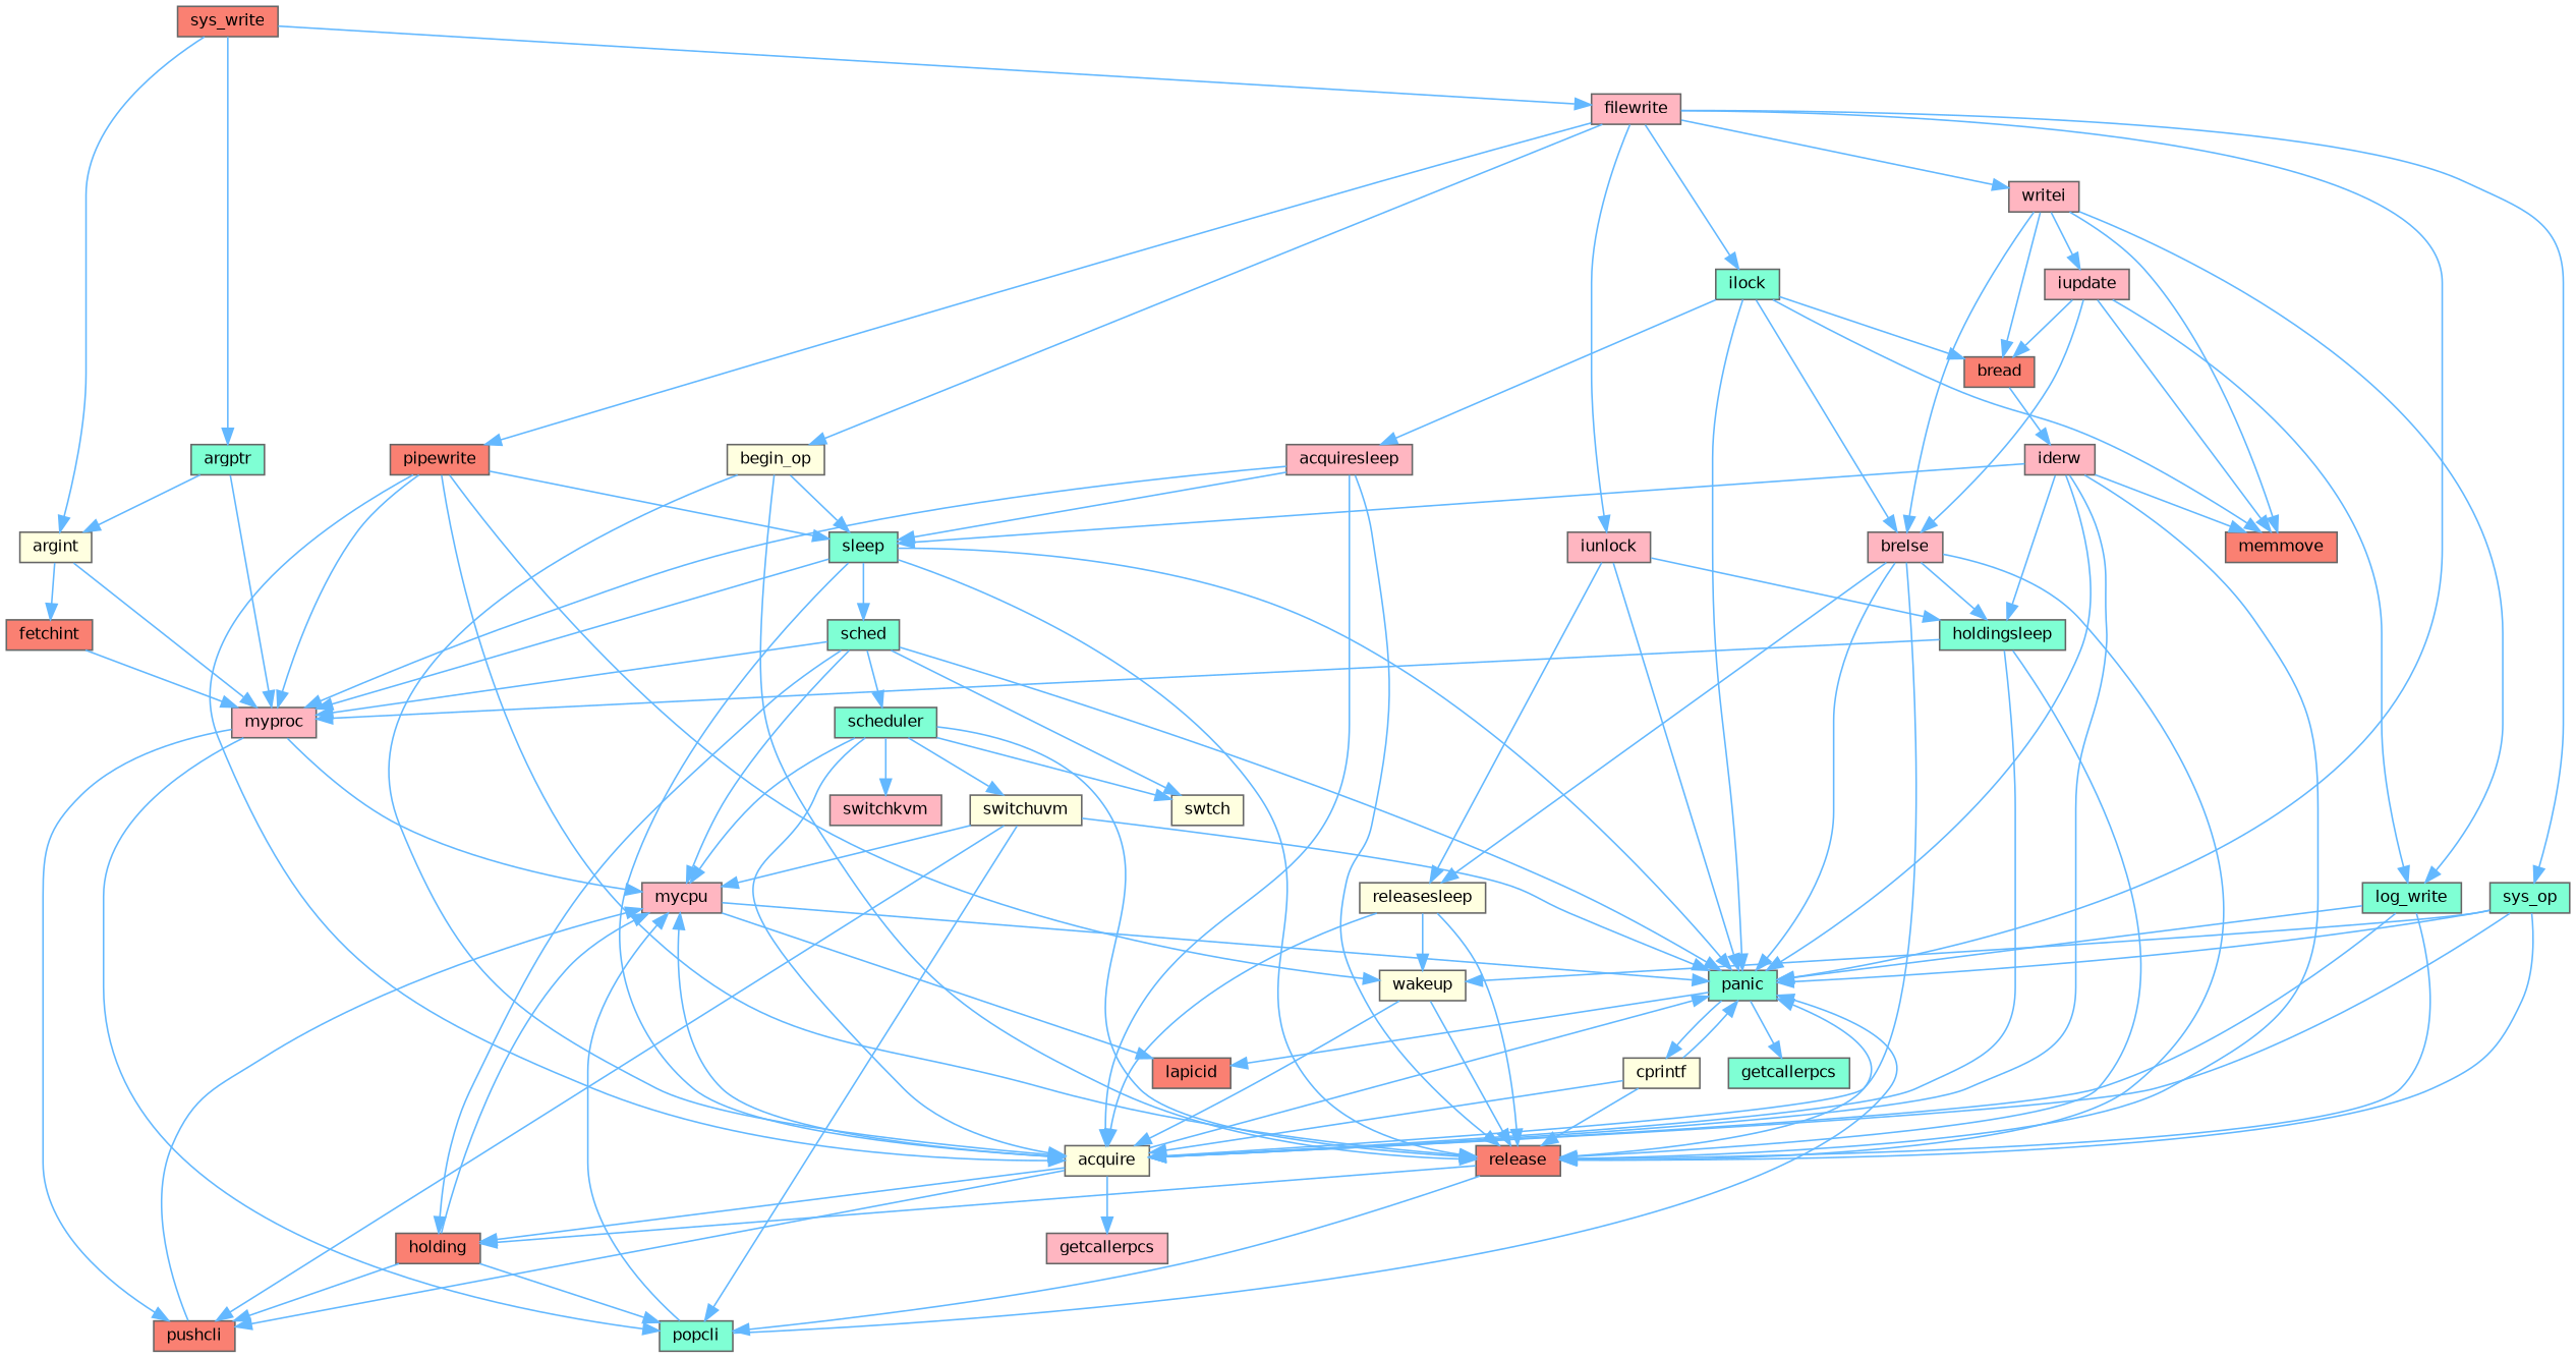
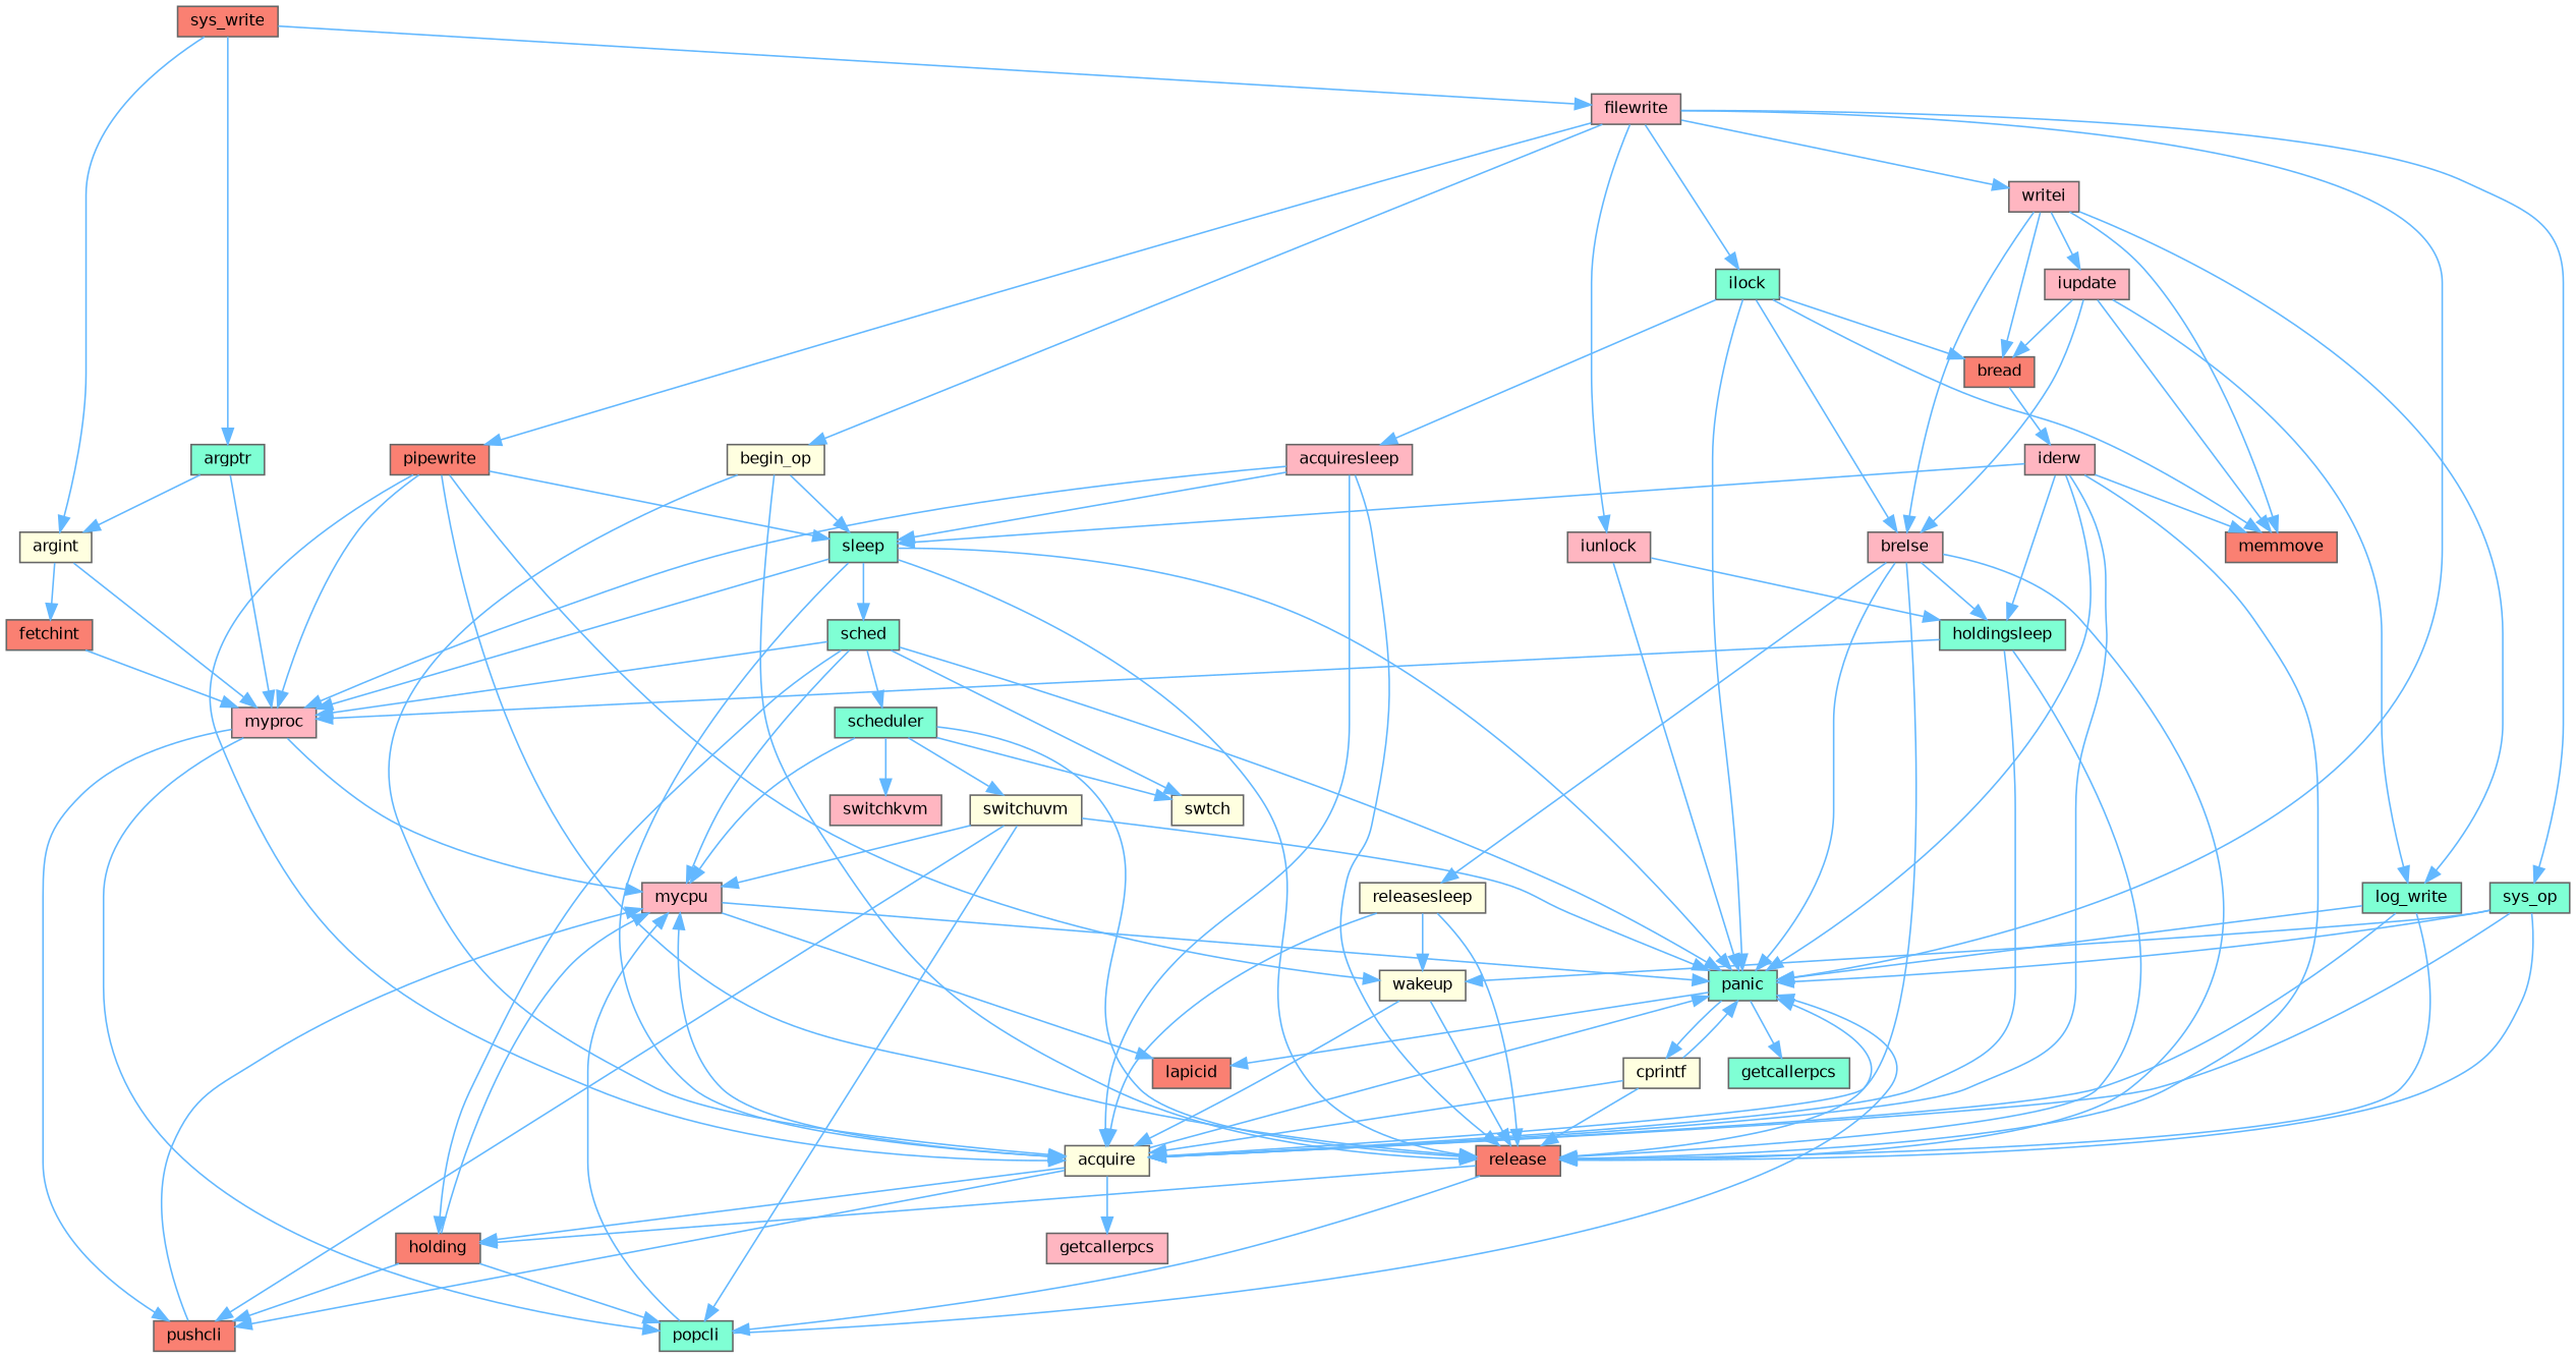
  digraph {
    rankdir=TB
    node [color=grey40 fillcolor=aquamarine fontname=Helvetica fontsize=10 shape=box style=filled]
    edge [color=steelblue1 fontname=Helvetica fontsize=10 labelfontname=Helvetica labelfontsize=10 style=solid]
    n1 [color=gray40 fillcolor=salmon fontcolor=black height=0.2 label=sys_write width=0.4]
    n2 [fillcolor=lightyellow height=0.2 label=argint width=0.4]
    n3 [height=0.2 label=argptr width=0.4]
    n4 [fillcolor=lightpink height=0.2 label=filewrite width=0.4]
    n5 [fillcolor=salmon height=0.2 label=fetchint width=0.4]
    n6 [fillcolor=lightpink height=0.2 label=myproc width=0.4]
    n7 [height=0.2 label=panic width=0.4]
    n8 [fillcolor=lightyellow height=0.2 label=begin_op width=0.4]
    n9 [height=0.2 label=sys_op width=0.4]
    n10 [height=0.2 label=ilock width=0.4]
    n11 [fillcolor=lightpink height=0.2 label=iunlock width=0.4]
    n12 [fillcolor=salmon height=0.2 label=pipewrite width=0.4]
    n13 [fillcolor=lightpink height=0.2 label=writei width=0.4]
    n14 [fillcolor=lightpink height=0.2 label=mycpu width=0.4]
    n15 [height=0.2 label=popcli width=0.4]
    n16 [fillcolor=salmon height=0.2 label=pushcli width=0.4]
    n17 [fillcolor=salmon height=0.2 label=lapicid width=0.4]
    n18 [fillcolor=lightyellow height=0.2 label=cprintf width=0.4]
    n19 [height=0.2 label=getcallerpcs width=0.4]
    n20 [fillcolor=lightyellow height=0.2 label=acquire width=0.4]
    n21 [fillcolor=salmon height=0.2 label=release width=0.4]
    n22 [fillcolor=lightpink height=0.2 label=getcallerpcs width=0.4]
    n23 [fillcolor=salmon height=0.2 label=holding width=0.4]
    n24 [height=0.2 label=sleep width=0.4]
    n25 [fillcolor=lightyellow height=0.2 label=wakeup width=0.4]
    n26 [fillcolor=lightpink height=0.2 label=acquiresleep width=0.4]
    n27 [fillcolor=salmon height=0.2 label=bread width=0.4]
    n28 [fillcolor=salmon height=0.2 label=memmove width=0.4]
    n29 [fillcolor=lightpink height=0.2 label=brelse width=0.4]
    n30 [height=0.2 label=holdingsleep width=0.4]
    n31 [fillcolor=lightyellow height=0.2 label=releasesleep width=0.4]
    n32 [fillcolor=lightpink height=0.2 label=iupdate width=0.4]
    n33 [height=0.2 label=log_write width=0.4]
    n34 [height=0.2 label=sched width=0.4]
    n35 [height=0.2 label=scheduler width=0.4]
    n36 [fillcolor=lightyellow height=0.2 label=swtch width=0.4]
    n37 [fillcolor=lightpink height=0.2 label=switchkvm width=0.4]
    n38 [fillcolor=lightyellow height=0.2 label=switchuvm width=0.4]
    n39 [fillcolor=lightpink height=0.2 label=iderw width=0.4]
    n1 -> n2
    n1 -> n3
    n1 -> n4
    n2 -> n5
    n2 -> n6
    n3 -> n2
    n3 -> n6
    n4 -> n7
    n4 -> n8
    n4 -> n9
    n4 -> n10
    n4 -> n11
    n4 -> n12
    n4 -> n13
    n5 -> n6
    n6 -> n14
    n6 -> n15
    n6 -> n16
    n7 -> n17
    n7 -> n18
    n7 -> n19
    n8 -> n20
    n8 -> n21
    n8 -> n24
    n9 -> n7
    n9 -> n20
    n9 -> n21
    n9 -> n25
    n10 -> n7
    n10 -> n26
    n10 -> n27
    n10 -> n28
    n10 -> n29
    n11 -> n7
    n11 -> n30
-   n11 -> n31
    n12 -> n6
    n12 -> n20
    n12 -> n21
    n12 -> n24
    n12 -> n25
    n13 -> n27
    n13 -> n28
    n13 -> n29
    n13 -> n32
    n13 -> n33
    n14 -> n7
    n14 -> n17
    n15 -> n7
    n15 -> n14
    n16 -> n14
    n18 -> n7
    n18 -> n20
    n18 -> n21
    n20 -> n7
    n20 -> n14
    n20 -> n16
    n20 -> n22
    n20 -> n23
    n21 -> n7
    n21 -> n15
    n21 -> n23
    n23 -> n14
    n23 -> n15
    n23 -> n16
    n24 -> n6
    n24 -> n7
    n24 -> n20
    n24 -> n21
    n24 -> n34
    n25 -> n20
    n25 -> n21
    n26 -> n6
    n26 -> n20
    n26 -> n21
    n26 -> n24
    n27 -> n39
    n29 -> n7
    n29 -> n20
    n29 -> n21
    n29 -> n30
    n29 -> n31
    n30 -> n6
    n30 -> n20
    n30 -> n21
    n31 -> n20
    n31 -> n21
    n31 -> n25
    n32 -> n27
    n32 -> n28
    n32 -> n29
    n32 -> n33
    n33 -> n7
    n33 -> n20
    n33 -> n21
    n34 -> n6
    n34 -> n7
    n34 -> n14
    n34 -> n23
    n34 -> n35
    n34 -> n36
    n35 -> n14
-   n35 -> n20
    n35 -> n21
    n35 -> n36
    n35 -> n37
    n35 -> n38
    n38 -> n7
    n38 -> n14
    n38 -> n15
    n38 -> n16
    n39 -> n7
    n39 -> n20
    n39 -> n21
    n39 -> n24
    n39 -> n28
    n39 -> n30
  }
